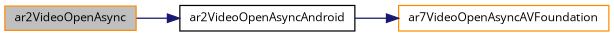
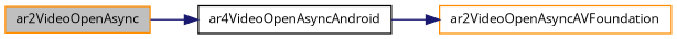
  digraph {
    fontname="Open Sans"
    rankdir=LR
    node [color=darkorange fillcolor=white fontname="Open Sans" fontsize=10 shape=record style=filled]
    edge [color=midnightblue fontname="Open Sans" fontsize=10 labelfontname=Helvetica labelfontsize=10 style=solid]
    n1 [fillcolor=grey75 fontcolor=black height=0.2 label=ar2VideoOpenAsync width=0.4]
-   n2 [color=black height=0.2 label=ar2VideoOpenAsyncAndroid width=0.4]
-   n3 [height=0.2 label=ar7VideoOpenAsyncAVFoundation width=0.4]
+   n2 [color=black height=0.2 label=ar4VideoOpenAsyncAndroid width=0.4]
+   n3 [height=0.2 label=ar2VideoOpenAsyncAVFoundation width=0.4]
    n1 -> n2
    n2 -> n3
  }
